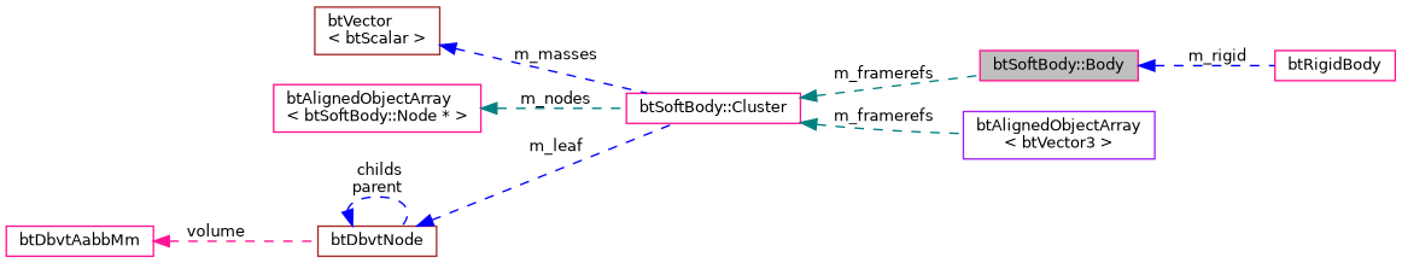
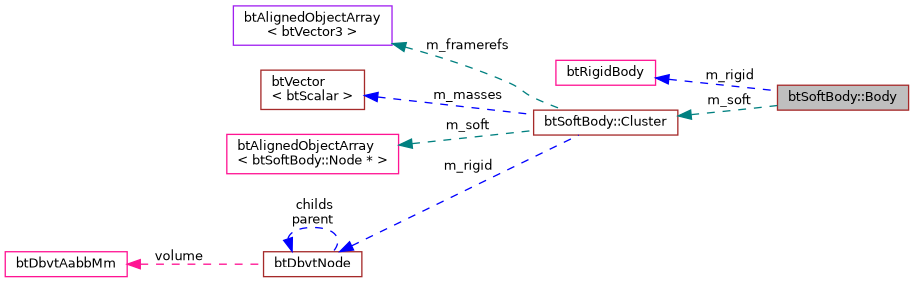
  digraph {
    rankdir=LR
    node [color=deeppink fillcolor=white fontname=Helvetica fontsize=10 shape=record style=filled]
    edge [color=blue dir=back fontname=Helvetica fontsize=10 labelfontname=Helvetica labelfontsize=10 style=dashed]
-   n1 [fillcolor=grey75 fontcolor=black height=0.2 label="btSoftBody::Body" width=0.4]
+   n1 [color=brown fillcolor=grey75 fontcolor=black height=0.2 label="btSoftBody::Body" width=0.4]
    n2 [height=0.2 label=btRigidBody width=0.4]
-   n3 [height=0.2 label="btSoftBody::Cluster" width=0.4]
+   n3 [color=brown height=0.2 label="btSoftBody::Cluster" width=0.4]
    n4 [color=purple height=0.2 label="btAlignedObjectArray\l\< btVector3 \>" width=0.4]
    n5 [color=brown height=0.2 label="btVector\l\< btScalar \>" width=0.4]
    n6 [height=0.2 label="btAlignedObjectArray\l\< btSoftBody::Node * \>" width=0.4]
    n7 [color=brown height=0.2 label=btDbvtNode width=0.4]
    n8 [height=0.2 label=btDbvtAabbMm width=0.4]
-   n1 -> n2 [label=" m_rigid"]
-   n3 -> n1 [color=teal label=" m_framerefs"]
-   n3 -> n4 [color=teal label=" m_framerefs"]
+   n2 -> n1 [label=" m_rigid"]
+   n3 -> n1 [color=teal label=" m_soft"]
+   n4 -> n3 [color=teal label=" m_framerefs"]
    n5 -> n3 [label=" m_masses"]
-   n6 -> n3 [color=teal label=" m_nodes"]
-   n7 -> n3 [label=" m_leaf"]
+   n6 -> n3 [color=teal label=" m_soft"]
+   n7 -> n3 [label=" m_rigid"]
    n7 -> n7 [label=" childs\nparent"]
    n8 -> n7 [color=deeppink label=" volume"]
  }
